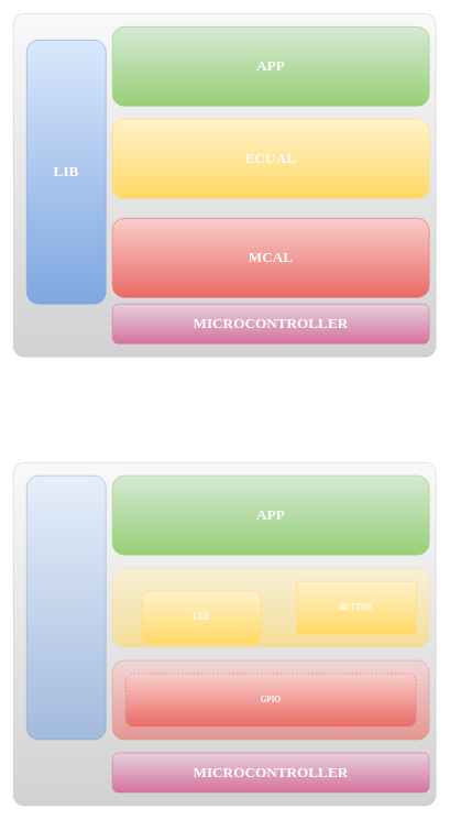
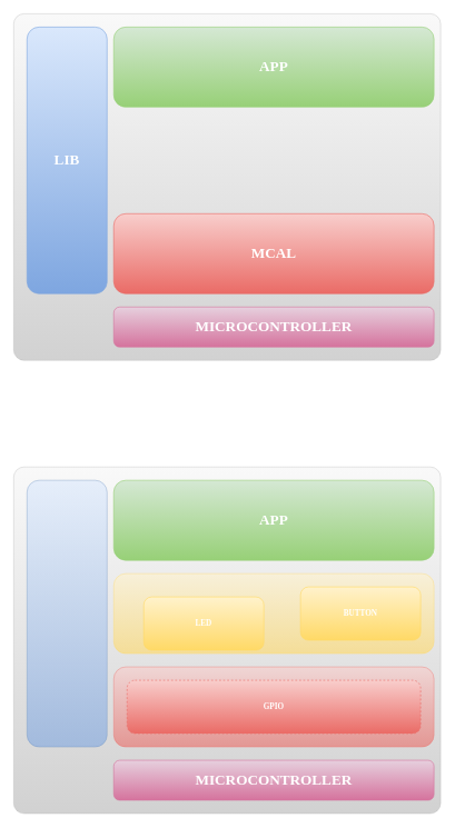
  <mxCell id="0" />
  <mxCell id="1" parent="0" />
  <mxCell id="2" value="" style="rounded=1;whiteSpace=wrap;html=1;arcSize=3;fontSize=22;fontFamily=Comic Sans MS;fontStyle=1;opacity=60;fillColor=#f5f5f5;gradientColor=#B3B3B3;strokeColor=#B3B3B3;fontColor=#FFFFFF;" parent="1" vertex="1"><mxGeometry x="20" y="20" width="640" height="520" as="geometry" /></mxCell>
- <mxCell id="3" value="&lt;font style=&quot;font-size: 22px;&quot;&gt;&lt;span style=&quot;font-size: 22px;&quot;&gt;LIB&lt;/span&gt;&lt;/font&gt;" style="rounded=1;whiteSpace=wrap;html=1;fontSize=22;fontFamily=Comic Sans MS;fontStyle=1;fillColor=#dae8fc;gradientColor=#7ea6e0;strokeColor=#7EA6E0;fontColor=#FFFFFF;" parent="1" vertex="1"><mxGeometry x="40" y="60" width="120" height="400" as="geometry" /></mxCell>
+ <mxCell id="3" value="&lt;font style=&quot;font-size: 22px;&quot;&gt;&lt;span style=&quot;font-size: 22px;&quot;&gt;LIB&lt;/span&gt;&lt;/font&gt;" style="rounded=1;whiteSpace=wrap;html=1;fontSize=22;fontFamily=Comic Sans MS;fontStyle=1;fillColor=#dae8fc;gradientColor=#7ea6e0;strokeColor=#7EA6E0;fontColor=#FFFFFF;" parent="1" vertex="1"><mxGeometry x="40" y="40" width="120" height="400" as="geometry" /></mxCell>
  <mxCell id="4" value="&lt;font style=&quot;font-size: 22px;&quot;&gt;&lt;span style=&quot;font-size: 22px;&quot;&gt;MICROCONTROLLER&lt;/span&gt;&lt;/font&gt;" style="rounded=1;whiteSpace=wrap;html=1;direction=south;fontSize=22;fontFamily=Comic Sans MS;fontStyle=1;fillColor=#e6d0de;gradientColor=#d5739d;strokeColor=#D5739D;gradientDirection=east;fontColor=#FFFFFF;" parent="1" vertex="1"><mxGeometry x="170" y="460" width="480" height="60" as="geometry" /></mxCell>
- <mxCell id="5" value="&lt;font style=&quot;font-size: 22px;&quot;&gt;&lt;span style=&quot;font-size: 22px;&quot;&gt;MCAL&lt;/span&gt;&lt;/font&gt;" style="rounded=1;whiteSpace=wrap;html=1;direction=south;fontSize=22;fontFamily=Comic Sans MS;fontStyle=1;fillColor=#f8cecc;gradientColor=#ea6b66;strokeColor=#EA6B66;gradientDirection=east;fontColor=#FFFFFF;" parent="1" vertex="1"><mxGeometry x="170" y="330" width="480" height="120" as="geometry" /></mxCell>
- <mxCell id="6" value="&lt;font style=&quot;font-size: 22px;&quot;&gt;&lt;span style=&quot;font-size: 22px;&quot;&gt;ECUAL&lt;/span&gt;&lt;/font&gt;" style="rounded=1;whiteSpace=wrap;html=1;direction=south;fontSize=22;fontFamily=Comic Sans MS;fontStyle=1;fillColor=#fff2cc;gradientColor=#ffd966;strokeColor=#FFD966;gradientDirection=east;fontColor=#FFFFFF;" parent="1" vertex="1"><mxGeometry x="170" y="180" width="480" height="120" as="geometry" /></mxCell>
+ <mxCell id="5" value="&lt;font style=&quot;font-size: 22px;&quot;&gt;&lt;span style=&quot;font-size: 22px;&quot;&gt;MCAL&lt;/span&gt;&lt;/font&gt;" style="rounded=1;whiteSpace=wrap;html=1;direction=south;fontSize=22;fontFamily=Comic Sans MS;fontStyle=1;fillColor=#f8cecc;gradientColor=#ea6b66;strokeColor=#EA6B66;gradientDirection=east;fontColor=#FFFFFF;" parent="1" vertex="1"><mxGeometry x="170" y="320" width="480" height="120" as="geometry" /></mxCell>
  <mxCell id="7" value="&lt;font style=&quot;font-size: 22px;&quot;&gt;&lt;span style=&quot;font-size: 22px;&quot;&gt;APP&lt;/span&gt;&lt;/font&gt;" style="rounded=1;whiteSpace=wrap;html=1;direction=south;fontSize=22;fontFamily=Comic Sans MS;fontStyle=1;fillColor=#d5e8d4;gradientColor=#97d077;strokeColor=#97D077;gradientDirection=east;fontColor=#FFFFFF;" parent="1" vertex="1"><mxGeometry x="170" y="40" width="480" height="120" as="geometry" /></mxCell>
  <mxCell id="8" value="" style="rounded=1;whiteSpace=wrap;html=1;arcSize=3;fontSize=22;fontFamily=Comic Sans MS;fontStyle=1;opacity=60;fillColor=#f5f5f5;gradientColor=#b3b3b3;strokeColor=#B3B3B3;fontColor=#FFFFFF;" parent="1" vertex="1"><mxGeometry x="20" y="700" width="640" height="520" as="geometry" /></mxCell>
  <mxCell id="9" value="" style="rounded=1;whiteSpace=wrap;html=1;fontSize=22;fontFamily=Comic Sans MS;fontStyle=1;fillColor=#dae8fc;gradientColor=#7ea6e0;strokeColor=#6c8ebf;fontColor=#FFFFFF;opacity=60;" parent="1" vertex="1"><mxGeometry x="40" y="720" width="120" height="400" as="geometry" /></mxCell>
  <mxCell id="10" value="&lt;font style=&quot;font-size: 22px;&quot;&gt;&lt;span style=&quot;font-size: 22px;&quot;&gt;MICROCONTROLLER&lt;/span&gt;&lt;/font&gt;" style="rounded=1;whiteSpace=wrap;html=1;direction=south;fontSize=22;fontFamily=Comic Sans MS;fontStyle=1;fillColor=#e6d0de;gradientColor=#d5739d;strokeColor=#D5739D;gradientDirection=east;fontColor=#FFFFFF;" parent="1" vertex="1"><mxGeometry x="170" y="1140" width="480" height="60" as="geometry" /></mxCell>
  <mxCell id="11" value="" style="rounded=1;whiteSpace=wrap;html=1;direction=south;fontSize=22;fontFamily=Comic Sans MS;fontStyle=1;fillColor=#f8cecc;gradientColor=#ea6b66;strokeColor=#EA6B66;gradientDirection=east;fontColor=#FFFFFF;opacity=60;" parent="1" vertex="1"><mxGeometry x="170" y="1000" width="480" height="120" as="geometry" /></mxCell>
  <mxCell id="12" value="" style="rounded=1;whiteSpace=wrap;html=1;direction=south;fontSize=22;fontFamily=Comic Sans MS;fontStyle=1;fillColor=#fff2cc;gradientColor=#ffd966;strokeColor=#FFD966;gradientDirection=east;fontColor=#FFFFFF;opacity=60;" parent="1" vertex="1"><mxGeometry x="170" y="860" width="480" height="120" as="geometry" /></mxCell>
  <mxCell id="13" value="&lt;font style=&quot;font-size: 22px;&quot;&gt;&lt;span style=&quot;font-size: 22px;&quot;&gt;APP&lt;/span&gt;&lt;/font&gt;" style="rounded=1;whiteSpace=wrap;html=1;direction=south;fontSize=22;fontFamily=Comic Sans MS;fontStyle=1;fillColor=#d5e8d4;gradientColor=#97d077;strokeColor=#97D077;gradientDirection=east;fontColor=#FFFFFF;" parent="1" vertex="1"><mxGeometry x="170" y="720" width="480" height="120" as="geometry" /></mxCell>
- <mxCell id="14" value="&lt;font face=&quot;Comic Sans MS&quot; color=&quot;#ffffff&quot;&gt;&lt;b&gt;BUTTON&lt;/b&gt;&lt;/font&gt;" style="whiteSpace=wrap;html=1;fillColor=#fff2cc;gradientColor=#ffd966;strokeColor=#FFD966;rounded=0;" parent="1" vertex="1"><mxGeometry x="450" y="880" width="180" height="80" as="geometry" /></mxCell>
+ <mxCell id="14" value="&lt;font face=&quot;Comic Sans MS&quot; color=&quot;#ffffff&quot;&gt;&lt;b&gt;BUTTON&lt;/b&gt;&lt;/font&gt;" style="rounded=1;whiteSpace=wrap;html=1;fillColor=#fff2cc;gradientColor=#ffd966;strokeColor=#FFD966;" parent="1" vertex="1"><mxGeometry x="450" y="880" width="180" height="80" as="geometry" /></mxCell>
  <mxCell id="15" value="&lt;font face=&quot;Comic Sans MS&quot; color=&quot;#ffffff&quot;&gt;&lt;b&gt;GPIO&lt;/b&gt;&lt;/font&gt;" style="rounded=1;whiteSpace=wrap;html=1;fillColor=#f8cecc;gradientColor=#ea6b66;strokeColor=#EA6B66;dashed=1;" parent="1" vertex="1"><mxGeometry x="190" y="1020" width="440" height="80" as="geometry" /></mxCell>
  <mxCell id="16" value="&lt;font face=&quot;Comic Sans MS&quot; color=&quot;#ffffff&quot;&gt;&lt;b&gt;LED&lt;/b&gt;&lt;/font&gt;" style="rounded=1;whiteSpace=wrap;html=1;fillColor=#fff2cc;gradientColor=#ffd966;strokeColor=#FFD966;" vertex="1" parent="1"><mxGeometry x="215" y="895" width="180" height="80" as="geometry" /></mxCell>
